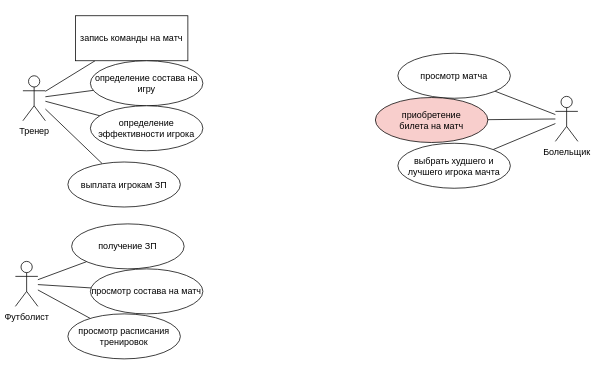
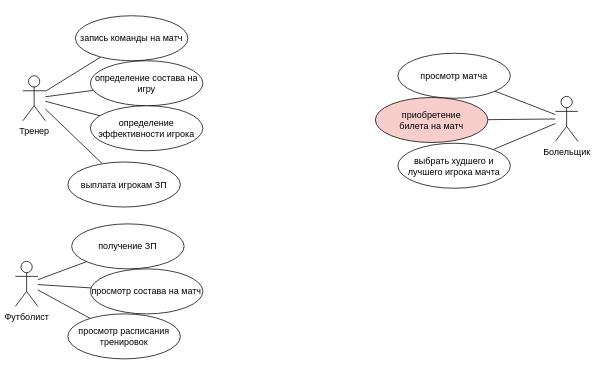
  <mxCell id="0" />
  <mxCell id="1" parent="0" />
  <mxCell id="2" value="Тренер&lt;br&gt;" style="shape=umlActor;verticalLabelPosition=bottom;verticalAlign=top;html=1;outlineConnect=0;" parent="1" vertex="1"><mxGeometry x="30" y="100.5" width="30" height="60" as="geometry" /></mxCell>
  <mxCell id="3" style="edgeStyle=none;rounded=0;orthogonalLoop=1;jettySize=auto;html=1;endArrow=none;endFill=0;" edge="1" parent="1" source="4" target="2"><mxGeometry relative="1" as="geometry" /></mxCell>
- <mxCell id="4" value="запись команды на матч" style="whiteSpace=wrap;html=1;rounded=0;" parent="1" vertex="1"><mxGeometry x="100" y="20.5" width="150" height="60" as="geometry" /></mxCell>
+ <mxCell id="4" value="запись команды на матч" style="ellipse;whiteSpace=wrap;html=1;" parent="1" vertex="1"><mxGeometry x="100" y="20.5" width="150" height="60" as="geometry" /></mxCell>
  <mxCell id="5" style="edgeStyle=none;rounded=0;orthogonalLoop=1;jettySize=auto;html=1;endArrow=none;endFill=0;" edge="1" parent="1" source="6" target="2"><mxGeometry relative="1" as="geometry" /></mxCell>
  <mxCell id="6" value="определение состава на игру" style="ellipse;whiteSpace=wrap;html=1;" parent="1" vertex="1"><mxGeometry x="120" y="80.5" width="150" height="60" as="geometry" /></mxCell>
  <mxCell id="7" style="edgeStyle=none;rounded=0;orthogonalLoop=1;jettySize=auto;html=1;endArrow=none;endFill=0;" edge="1" parent="1" source="8" target="2"><mxGeometry relative="1" as="geometry" /></mxCell>
  <mxCell id="8" value="определение эффективности игрока" style="ellipse;whiteSpace=wrap;html=1;" parent="1" vertex="1"><mxGeometry x="120" y="140.5" width="150" height="60" as="geometry" /></mxCell>
  <mxCell id="9" style="edgeStyle=none;rounded=0;orthogonalLoop=1;jettySize=auto;html=1;endArrow=none;endFill=0;" edge="1" parent="1" source="10" target="2"><mxGeometry relative="1" as="geometry" /></mxCell>
  <mxCell id="10" value="выплата игрокам ЗП" style="ellipse;whiteSpace=wrap;html=1;" parent="1" vertex="1"><mxGeometry x="90" y="215.5" width="150" height="60" as="geometry" /></mxCell>
  <mxCell id="11" value="Болельщик&lt;br&gt;" style="shape=umlActor;verticalLabelPosition=bottom;verticalAlign=top;html=1;outlineConnect=0;" parent="1" vertex="1"><mxGeometry x="740" y="128" width="30" height="60" as="geometry" /></mxCell>
  <mxCell id="12" style="edgeStyle=none;rounded=0;orthogonalLoop=1;jettySize=auto;html=1;endArrow=none;endFill=0;" edge="1" parent="1" source="13" target="11"><mxGeometry relative="1" as="geometry" /></mxCell>
  <mxCell id="13" value="просмотр матча" style="ellipse;whiteSpace=wrap;html=1;" parent="1" vertex="1"><mxGeometry x="530" y="70.5" width="150" height="60" as="geometry" /></mxCell>
  <mxCell id="14" style="edgeStyle=none;rounded=0;orthogonalLoop=1;jettySize=auto;html=1;endArrow=none;endFill=0;" edge="1" parent="1" source="15" target="11"><mxGeometry relative="1" as="geometry" /></mxCell>
  <mxCell id="15" value="приобретение &lt;br&gt;билета на матч" style="ellipse;whiteSpace=wrap;html=1;fillColor=#f8cecc;" parent="1" vertex="1"><mxGeometry x="500" y="129.5" width="150" height="60" as="geometry" /></mxCell>
  <mxCell id="16" style="edgeStyle=none;rounded=0;orthogonalLoop=1;jettySize=auto;html=1;endArrow=none;endFill=0;" edge="1" parent="1" source="17" target="11"><mxGeometry relative="1" as="geometry" /></mxCell>
  <mxCell id="17" value="выбрать худшего и лучшего игрока мачта" style="ellipse;whiteSpace=wrap;html=1;" parent="1" vertex="1"><mxGeometry x="530" y="190.5" width="150" height="60" as="geometry" /></mxCell>
  <mxCell id="18" style="edgeStyle=none;rounded=0;orthogonalLoop=1;jettySize=auto;html=1;endArrow=none;endFill=0;" edge="1" parent="1" source="19" target="20"><mxGeometry relative="1" as="geometry" /></mxCell>
  <mxCell id="19" value="Футболист" style="shape=umlActor;verticalLabelPosition=bottom;verticalAlign=top;html=1;outlineConnect=0;" parent="1" vertex="1"><mxGeometry x="20" y="348" width="30" height="60" as="geometry" /></mxCell>
  <mxCell id="20" value="получение ЗП" style="ellipse;whiteSpace=wrap;html=1;" parent="1" vertex="1"><mxGeometry x="95" y="298" width="150" height="60" as="geometry" /></mxCell>
  <mxCell id="21" style="edgeStyle=none;rounded=0;orthogonalLoop=1;jettySize=auto;html=1;endArrow=none;endFill=0;" edge="1" parent="1" source="22" target="19"><mxGeometry relative="1" as="geometry" /></mxCell>
  <mxCell id="22" value="просмотр состава на матч" style="ellipse;whiteSpace=wrap;html=1;" parent="1" vertex="1"><mxGeometry x="120" y="358" width="150" height="60" as="geometry" /></mxCell>
  <mxCell id="23" style="edgeStyle=none;rounded=0;orthogonalLoop=1;jettySize=auto;html=1;endArrow=none;endFill=0;" edge="1" parent="1" source="24" target="19"><mxGeometry relative="1" as="geometry" /></mxCell>
  <mxCell id="24" value="просмотр расписания тренировок" style="ellipse;whiteSpace=wrap;html=1;" parent="1" vertex="1"><mxGeometry x="90" y="418" width="150" height="60" as="geometry" /></mxCell>
